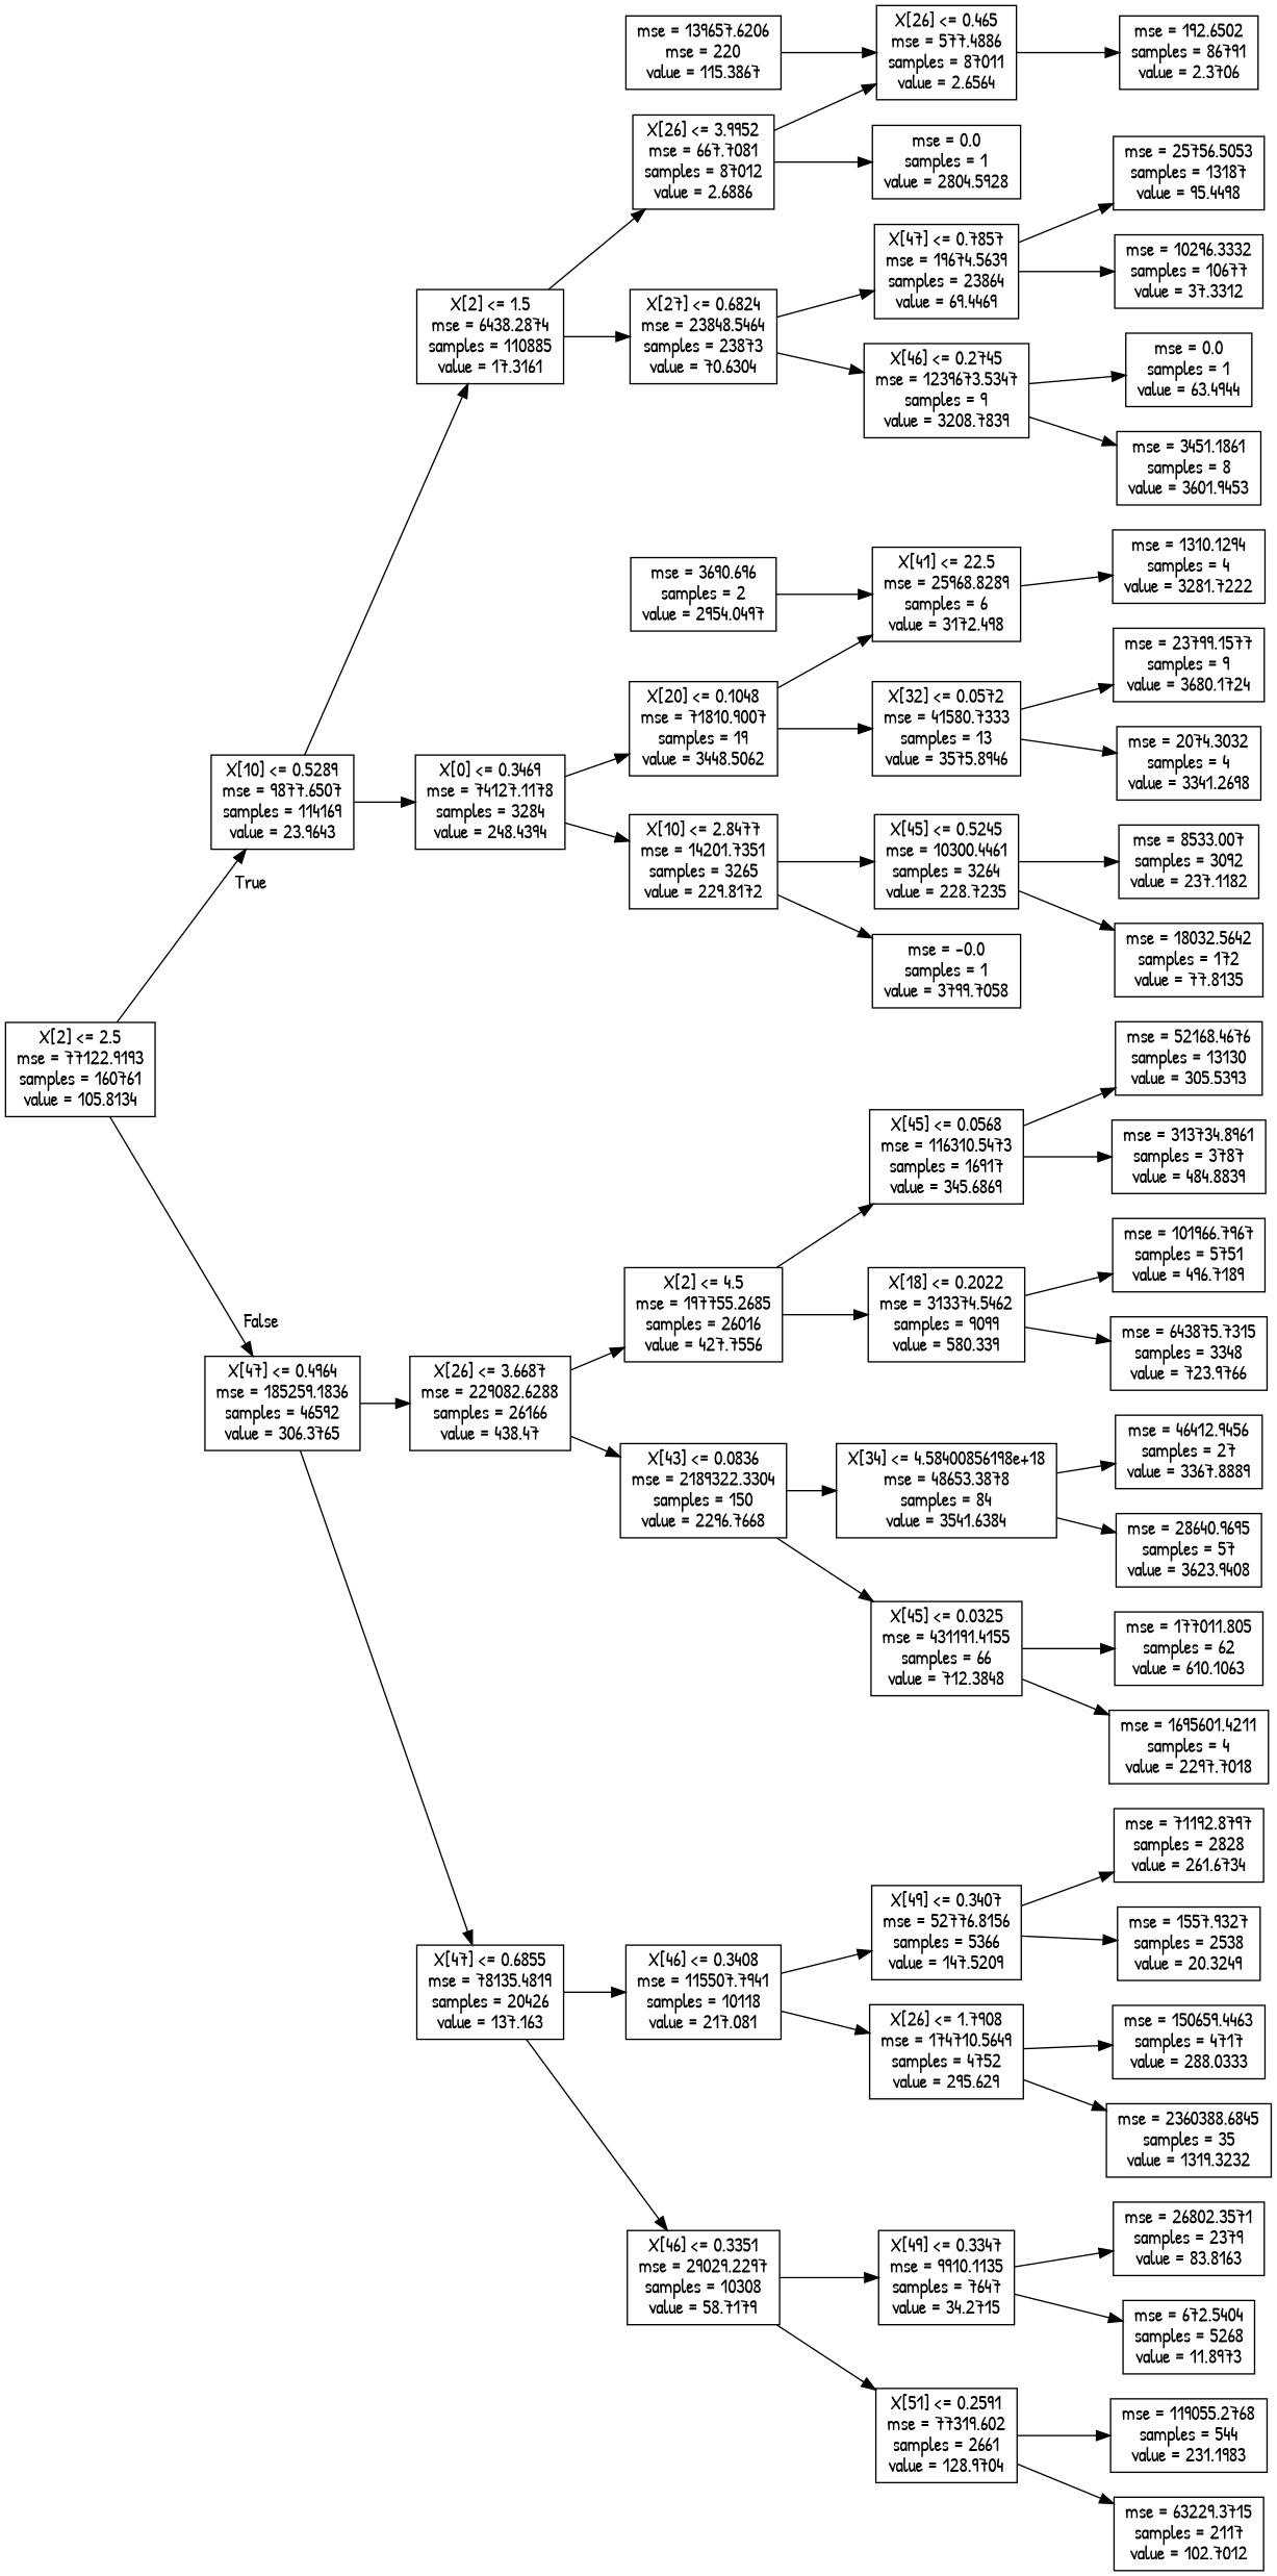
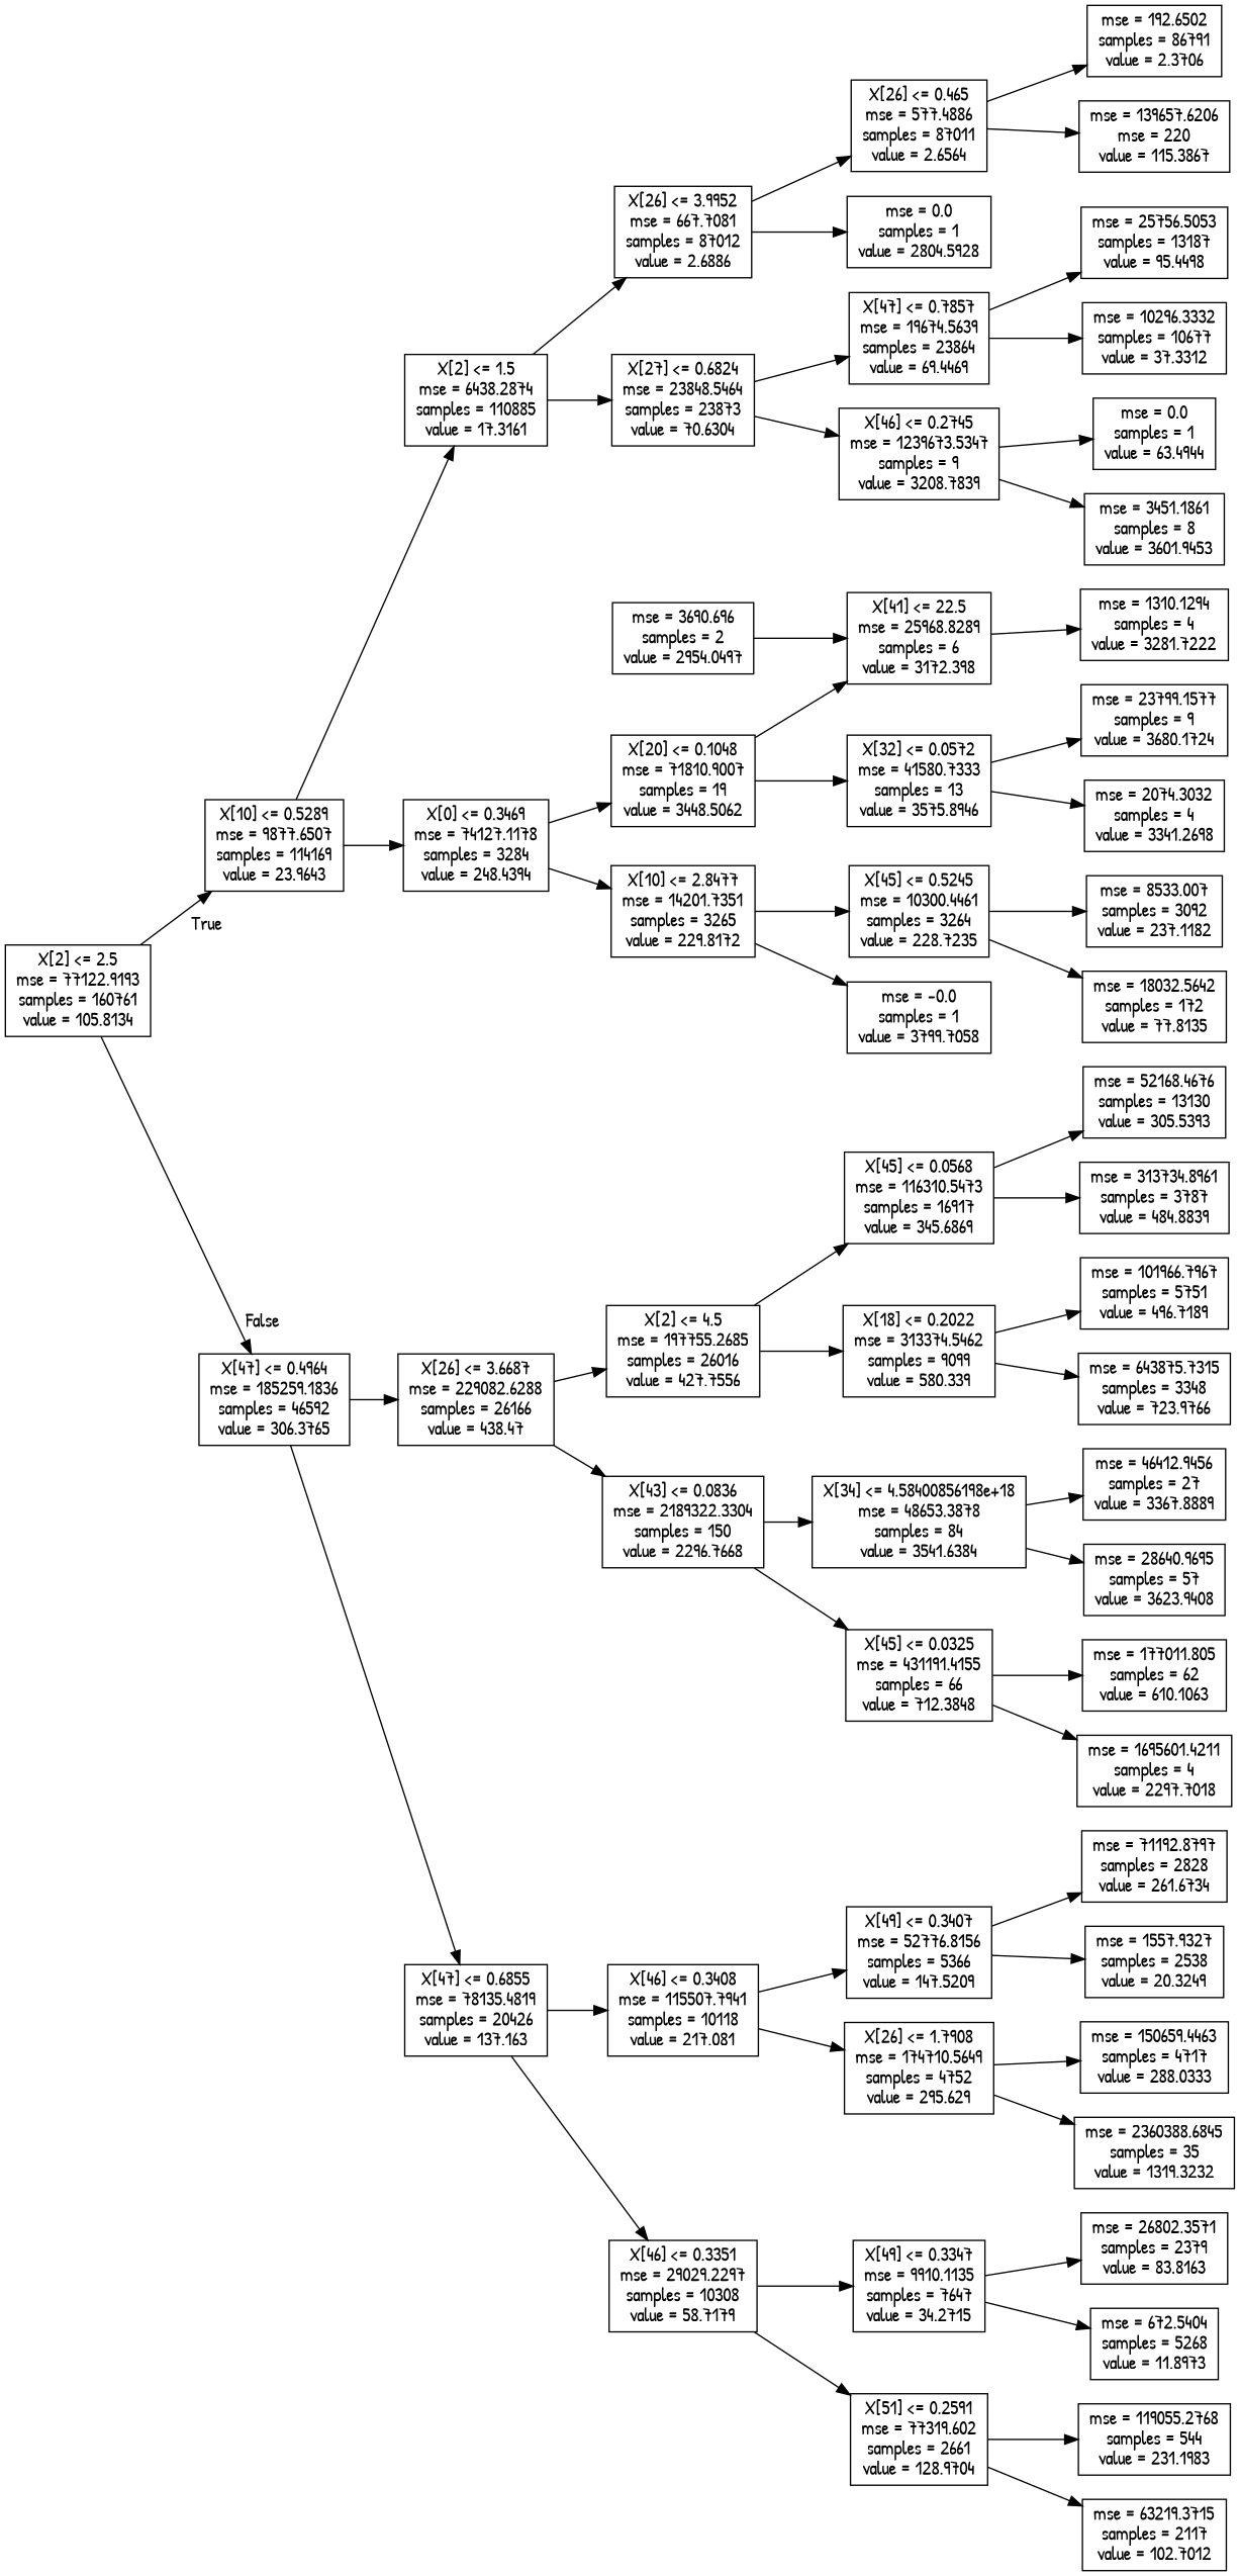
  digraph {
    fontname="Patrick Hand"
    rankdir=LR
    node [fontname="Patrick Hand" shape=box]
    edge [fontname="Patrick Hand"]
    n1 [label="X[2] <= 2.5\nmse = 77122.9193\nsamples = 160761\nvalue = 105.8134"]
    n2 [label="X[10] <= 0.5289\nmse = 9877.6507\nsamples = 114169\nvalue = 23.9643"]
    n3 [label="X[47] <= 0.4964\nmse = 185259.1836\nsamples = 46592\nvalue = 306.3765"]
    n4 [label="X[2] <= 1.5\nmse = 6438.2874\nsamples = 110885\nvalue = 17.3161"]
    n5 [label="X[0] <= 0.3469\nmse = 74127.1178\nsamples = 3284\nvalue = 248.4394"]
    n6 [label="X[26] <= 3.6687\nmse = 229082.6288\nsamples = 26166\nvalue = 438.47"]
    n7 [label="X[47] <= 0.6855\nmse = 78135.4819\nsamples = 20426\nvalue = 137.163"]
    n8 [label="X[26] <= 3.9952\nmse = 667.7081\nsamples = 87012\nvalue = 2.6886"]
    n9 [label="X[27] <= 0.6824\nmse = 23848.5464\nsamples = 23873\nvalue = 70.6304"]
    n10 [label="X[20] <= 0.1048\nmse = 71810.9007\nsamples = 19\nvalue = 3448.5062"]
    n11 [label="X[10] <= 2.8477\nmse = 14201.7351\nsamples = 3265\nvalue = 229.8172"]
    n12 [label="X[26] <= 0.465\nmse = 577.4886\nsamples = 87011\nvalue = 2.6564"]
    n13 [label="mse = 0.0\nsamples = 1\nvalue = 2804.5928"]
    n14 [label="X[47] <= 0.7857\nmse = 19674.5639\nsamples = 23864\nvalue = 69.4469"]
    n15 [label="X[46] <= 0.2745\nmse = 1239673.5347\nsamples = 9\nvalue = 3208.7839"]
    n16 [label="mse = 192.6502\nsamples = 86791\nvalue = 2.3706"]
    n17 [label="mse = 139657.6206\nmse = 220\nvalue = 115.3867"]
    n18 [label="mse = 25756.5053\nsamples = 13187\nvalue = 95.4498"]
    n19 [label="mse = 10296.3332\nsamples = 10677\nvalue = 37.3312"]
    n20 [label="mse = 0.0\nsamples = 1\nvalue = 63.4944"]
    n21 [label="mse = 3451.1861\nsamples = 8\nvalue = 3601.9453"]
-   n22 [label="X[41] <= 22.5\nmse = 25968.8289\nsamples = 6\nvalue = 3172.498"]
+   n22 [label="X[41] <= 22.5\nmse = 25968.8289\nsamples = 6\nvalue = 3172.398"]
    n23 [label="X[32] <= 0.0572\nmse = 41580.7333\nsamples = 13\nvalue = 3575.8946"]
    n24 [label="X[45] <= 0.5245\nmse = 10300.4461\nsamples = 3264\nvalue = 228.7235"]
    n25 [label="mse = -0.0\nsamples = 1\nvalue = 3799.7058"]
    n26 [label="mse = 1310.1294\nsamples = 4\nvalue = 3281.7222"]
    n27 [label="mse = 23799.1577\nsamples = 9\nvalue = 3680.1724"]
    n28 [label="mse = 2074.3032\nsamples = 4\nvalue = 3341.2698"]
    n29 [label="mse = 3690.696\nsamples = 2\nvalue = 2954.0497"]
    n30 [label="mse = 8533.007\nsamples = 3092\nvalue = 237.1182"]
    n31 [label="mse = 18032.5642\nsamples = 172\nvalue = 77.8135"]
    n32 [label="X[2] <= 4.5\nmse = 197755.2685\nsamples = 26016\nvalue = 427.7556"]
    n33 [label="X[43] <= 0.0836\nmse = 2189322.3304\nsamples = 150\nvalue = 2296.7668"]
    n34 [label="X[46] <= 0.3408\nmse = 115507.7941\nsamples = 10118\nvalue = 217.081"]
    n35 [label="X[46] <= 0.3351\nmse = 29029.2297\nsamples = 10308\nvalue = 58.7179"]
    n36 [label="X[45] <= 0.0568\nmse = 116310.5473\nsamples = 16917\nvalue = 345.6869"]
    n37 [label="X[18] <= 0.2022\nmse = 313374.5462\nsamples = 9099\nvalue = 580.339"]
    n38 [label="X[34] <= 4.58400856198e+18\nmse = 48653.3878\nsamples = 84\nvalue = 3541.6384"]
    n39 [label="X[45] <= 0.0325\nmse = 431191.4155\nsamples = 66\nvalue = 712.3848"]
    n40 [label="mse = 52168.4676\nsamples = 13130\nvalue = 305.5393"]
    n41 [label="mse = 313734.8961\nsamples = 3787\nvalue = 484.8839"]
    n42 [label="mse = 101966.7967\nsamples = 5751\nvalue = 496.7189"]
    n43 [label="mse = 643875.7315\nsamples = 3348\nvalue = 723.9766"]
    n44 [label="mse = 46412.9456\nsamples = 27\nvalue = 3367.8889"]
    n45 [label="mse = 28640.9695\nsamples = 57\nvalue = 3623.9408"]
    n46 [label="mse = 177011.805\nsamples = 62\nvalue = 610.1063"]
    n47 [label="mse = 1695601.4211\nsamples = 4\nvalue = 2297.7018"]
    n48 [label="X[49] <= 0.3407\nmse = 52776.8156\nsamples = 5366\nvalue = 147.5209"]
    n49 [label="X[26] <= 1.7908\nmse = 174710.5649\nsamples = 4752\nvalue = 295.629"]
    n50 [label="X[49] <= 0.3347\nmse = 9910.1135\nsamples = 7647\nvalue = 34.2715"]
    n51 [label="X[51] <= 0.2591\nmse = 77319.602\nsamples = 2661\nvalue = 128.9704"]
    n52 [label="mse = 71192.8797\nsamples = 2828\nvalue = 261.6734"]
    n53 [label="mse = 1557.9327\nsamples = 2538\nvalue = 20.3249"]
    n54 [label="mse = 150659.4463\nsamples = 4717\nvalue = 288.0333"]
    n55 [label="mse = 2360388.6845\nsamples = 35\nvalue = 1319.3232"]
    n56 [label="mse = 26802.3571\nsamples = 2379\nvalue = 83.8163"]
    n57 [label="mse = 672.5404\nsamples = 5268\nvalue = 11.8973"]
    n58 [label="mse = 119055.2768\nsamples = 544\nvalue = 231.1983"]
-   n59 [label="mse = 63229.3715\nsamples = 2117\nvalue = 102.7012"]
+   n59 [label="mse = 63219.3715\nsamples = 2117\nvalue = 102.7012"]
    n1 -> n2 [headlabel=True labelangle=45 labeldistance=2.5]
    n1 -> n3 [headlabel=False labelangle=-45 labeldistance=2.5]
    n2 -> n4
    n2 -> n5
    n3 -> n6
    n3 -> n7
    n4 -> n8
    n4 -> n9
    n5 -> n10
    n5 -> n11
    n6 -> n32
    n6 -> n33
    n7 -> n34
    n7 -> n35
    n8 -> n12
    n8 -> n13
    n9 -> n14
    n9 -> n15
    n10 -> n22
    n10 -> n23
    n11 -> n24
    n11 -> n25
    n12 -> n16
-   n17 -> n12
+   n12 -> n17
    n14 -> n18
    n14 -> n19
    n15 -> n20
    n15 -> n21
    n22 -> n26
    n23 -> n27
    n23 -> n28
    n24 -> n30
    n24 -> n31
    n29 -> n22
    n32 -> n36
    n32 -> n37
    n33 -> n38
    n33 -> n39
    n34 -> n48
    n34 -> n49
    n35 -> n50
    n35 -> n51
    n36 -> n40
    n36 -> n41
    n37 -> n42
    n37 -> n43
    n38 -> n44
    n38 -> n45
    n39 -> n46
    n39 -> n47
    n48 -> n52
    n48 -> n53
    n49 -> n54
    n49 -> n55
    n50 -> n56
    n50 -> n57
    n51 -> n58
    n51 -> n59
  }
